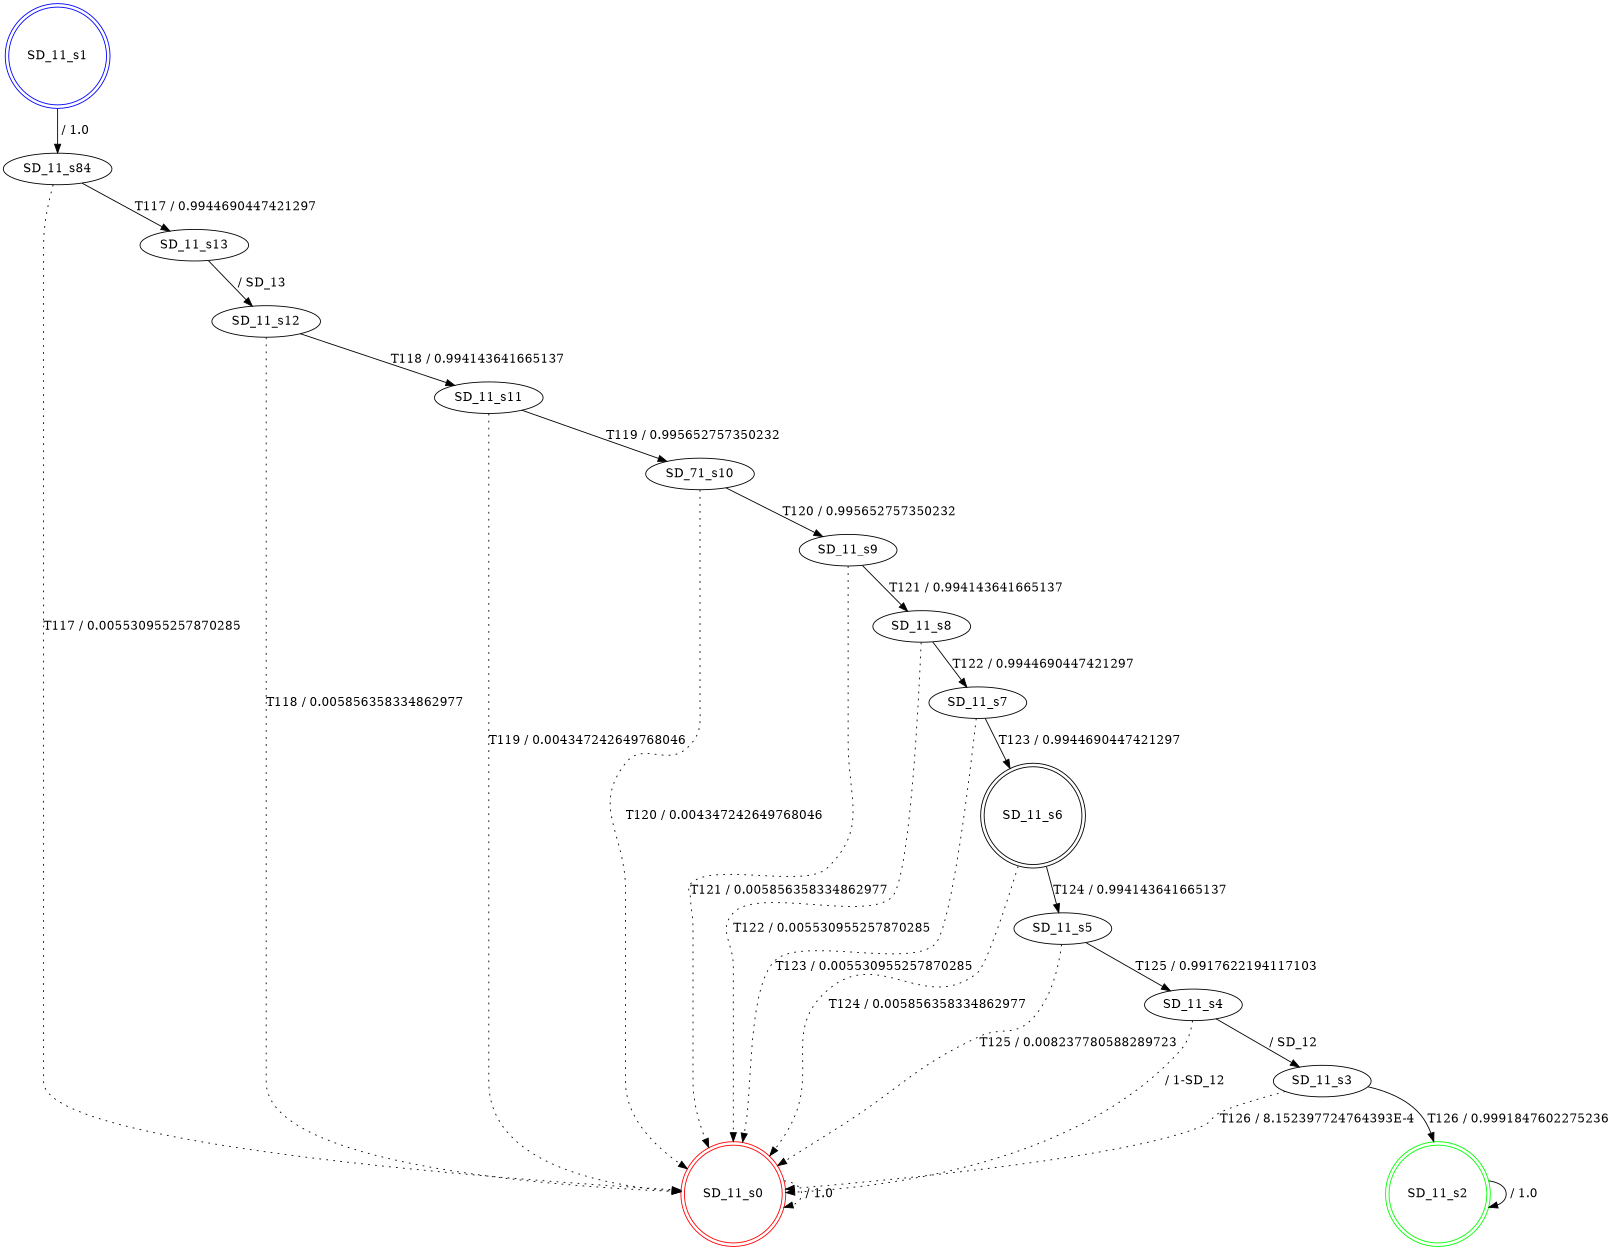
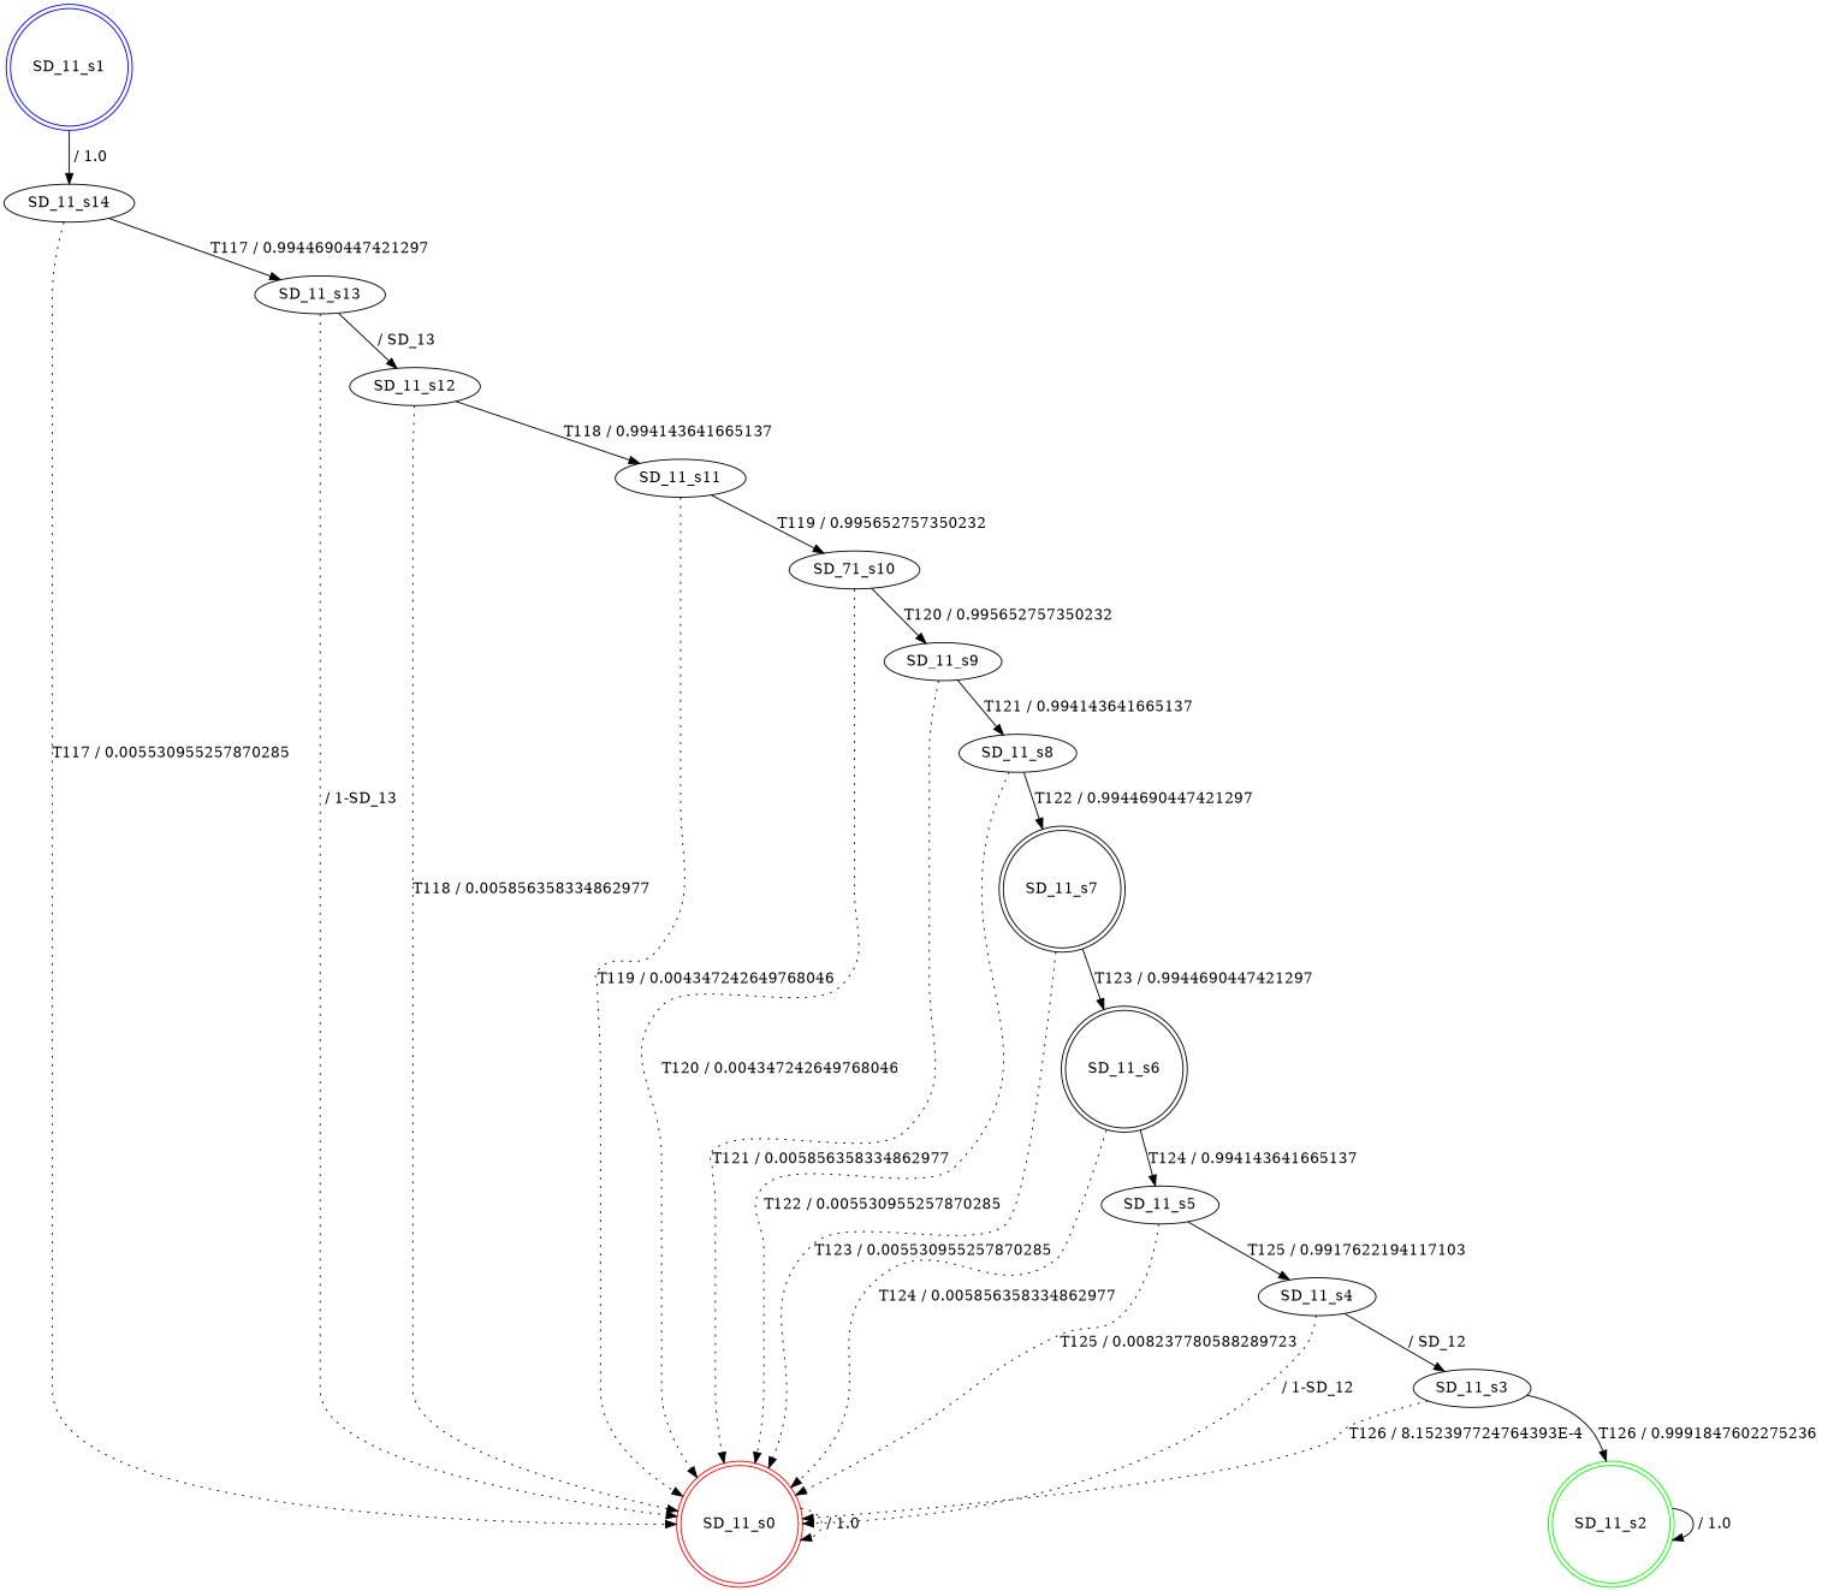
  digraph {
    n1 [color=red label=SD_11_s0 shape=doublecircle]
    n2 [color=blue label=SD_11_s1 shape=doublecircle]
-   n3 [label=SD_11_s84]
+   n3 [label=SD_11_s14]
    n4 [label=SD_11_s13]
    n5 [color=green label=SD_11_s2 shape=doublecircle]
    n6 [label=SD_11_s3]
    n7 [label=SD_11_s4]
    n8 [label=SD_11_s5]
    n9 [label=SD_11_s6 shape=doublecircle]
-   n10 [label=SD_11_s7]
+   n10 [label=SD_11_s7 shape=doublecircle]
    n11 [label=SD_11_s8]
    n12 [label=SD_11_s9]
    n13 [label=SD_71_s10]
    n14 [label=SD_11_s11]
    n15 [label=SD_11_s12]
    n1 -> n1 [label=" / 1.0" style=dotted]
    n2 -> n3 [label=" / 1.0"]
    n3 -> n1 [label="T117 / 0.005530955257870285" style=dotted]
    n3 -> n4 [label="T117 / 0.9944690447421297"]
+   n4 -> n1 [label=" / 1-SD_13" style=dotted]
    n4 -> n15 [label=" / SD_13"]
    n5 -> n5 [label=" / 1.0"]
    n6 -> n1 [label="T126 / 8.152397724764393E-4" style=dotted]
    n6 -> n5 [label="T126 / 0.9991847602275236"]
    n7 -> n1 [label=" / 1-SD_12" style=dotted]
    n7 -> n6 [label=" / SD_12"]
    n8 -> n1 [label="T125 / 0.008237780588289723" style=dotted]
    n8 -> n7 [label="T125 / 0.9917622194117103"]
    n9 -> n1 [label="T124 / 0.005856358334862977" style=dotted]
    n9 -> n8 [label="T124 / 0.994143641665137"]
    n10 -> n1 [label="T123 / 0.005530955257870285" style=dotted]
    n10 -> n9 [label="T123 / 0.9944690447421297"]
    n11 -> n1 [label="T122 / 0.005530955257870285" style=dotted]
    n11 -> n10 [label="T122 / 0.9944690447421297"]
    n12 -> n1 [label="T121 / 0.005856358334862977" style=dotted]
    n12 -> n11 [label="T121 / 0.994143641665137"]
    n13 -> n1 [label="T120 / 0.004347242649768046" style=dotted]
    n13 -> n12 [label="T120 / 0.995652757350232"]
    n14 -> n1 [label="T119 / 0.004347242649768046" style=dotted]
    n14 -> n13 [label="T119 / 0.995652757350232"]
    n15 -> n1 [label="T118 / 0.005856358334862977" style=dotted]
    n15 -> n14 [label="T118 / 0.994143641665137"]
  }
